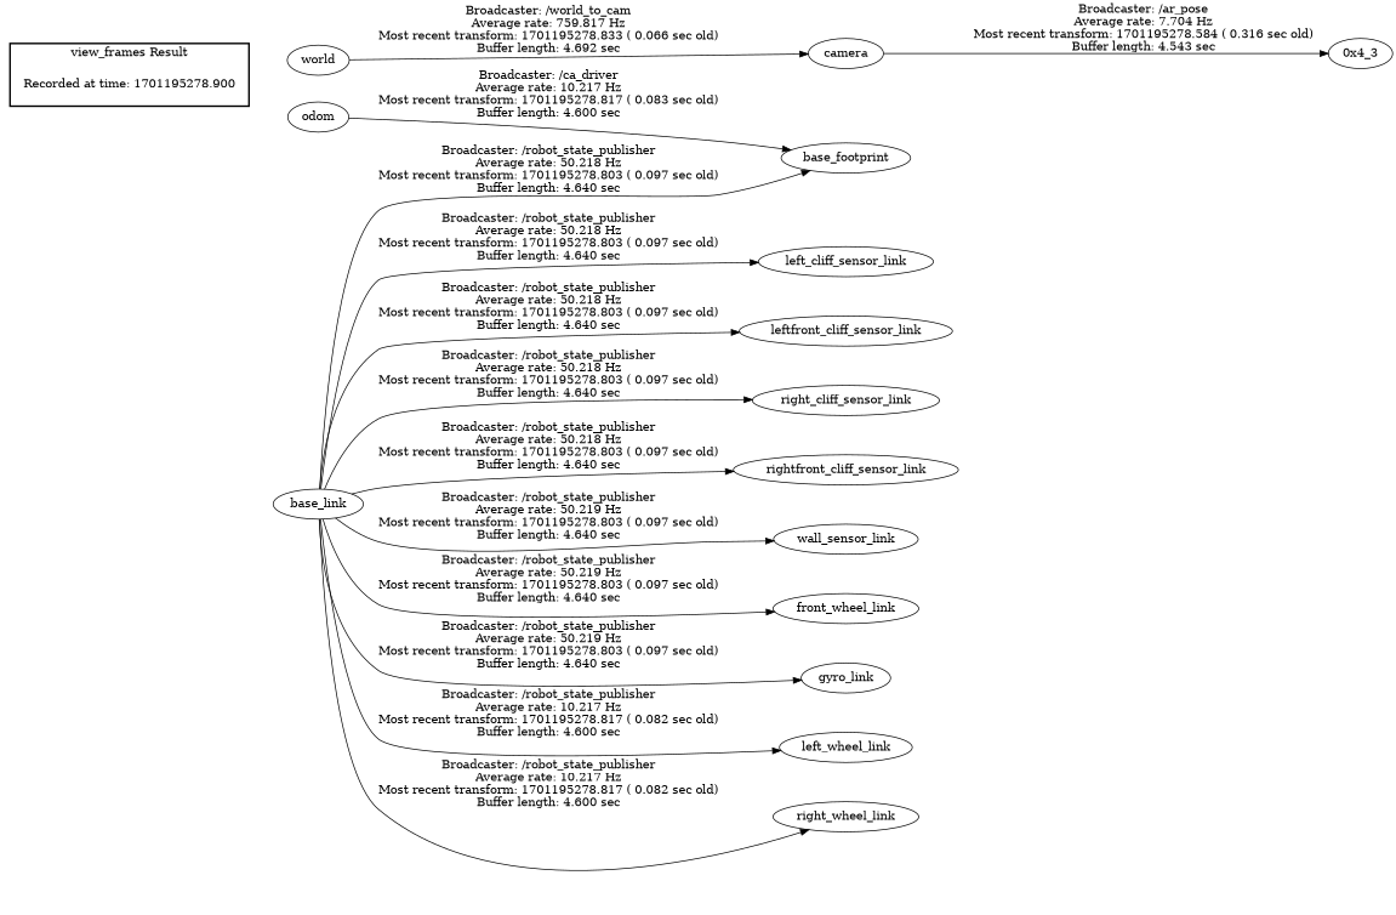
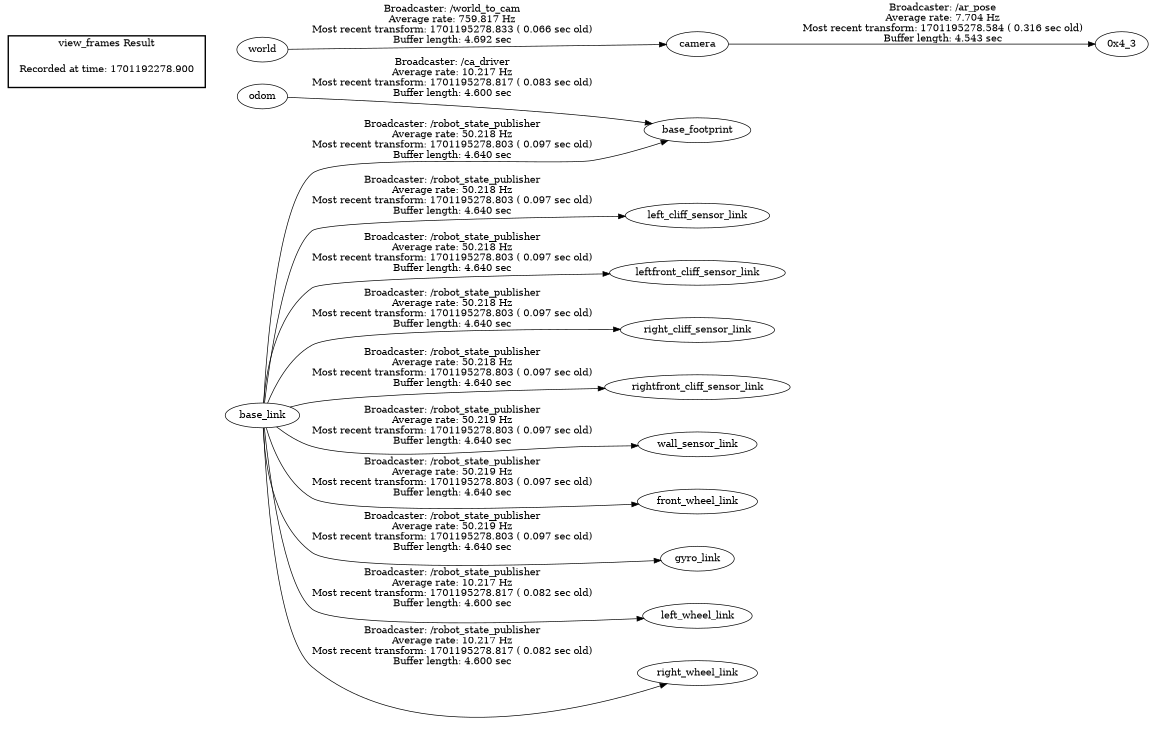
  digraph {
    rankdir=LR
-   "Recorded at time: 1701195278.900" [shape=plaintext]
+   "Recorded at time: 1701195278.900" [shape=plaintext label="Recorded at time: 1701192278.900"]
    world
    odom
    camera
    n5 [label="0x4_3"]
    base_link
    base_footprint
    left_cliff_sensor_link
    leftfront_cliff_sensor_link
    right_cliff_sensor_link
    rightfront_cliff_sensor_link
    wall_sensor_link
    front_wheel_link
    gyro_link
    left_wheel_link
    right_wheel_link
    subgraph cluster_1 {
      color=black
      label="view_frames Result"
      style=bold
      "Recorded at time: 1701195278.900"
    }
    "Recorded at time: 1701195278.900" -> world [style=invis]
    "Recorded at time: 1701195278.900" -> odom [style=invis]
    world -> camera [label="Broadcaster: /world_to_cam\nAverage rate: 759.817 Hz\nMost recent transform: 1701195278.833 ( 0.066 sec old)\nBuffer length: 4.692 sec\n"]
    odom -> base_footprint [label="Broadcaster: /ca_driver\nAverage rate: 10.217 Hz\nMost recent transform: 1701195278.817 ( 0.083 sec old)\nBuffer length: 4.600 sec\n"]
    camera -> n5 [label="Broadcaster: /ar_pose\nAverage rate: 7.704 Hz\nMost recent transform: 1701195278.584 ( 0.316 sec old)\nBuffer length: 4.543 sec\n"]
    base_link -> base_footprint [label="Broadcaster: /robot_state_publisher\nAverage rate: 50.218 Hz\nMost recent transform: 1701195278.803 ( 0.097 sec old)\nBuffer length: 4.640 sec\n"]
    base_link -> left_cliff_sensor_link [label="Broadcaster: /robot_state_publisher\nAverage rate: 50.218 Hz\nMost recent transform: 1701195278.803 ( 0.097 sec old)\nBuffer length: 4.640 sec\n"]
    base_link -> leftfront_cliff_sensor_link [label="Broadcaster: /robot_state_publisher\nAverage rate: 50.218 Hz\nMost recent transform: 1701195278.803 ( 0.097 sec old)\nBuffer length: 4.640 sec\n"]
    base_link -> right_cliff_sensor_link [label="Broadcaster: /robot_state_publisher\nAverage rate: 50.218 Hz\nMost recent transform: 1701195278.803 ( 0.097 sec old)\nBuffer length: 4.640 sec\n"]
    base_link -> rightfront_cliff_sensor_link [label="Broadcaster: /robot_state_publisher\nAverage rate: 50.218 Hz\nMost recent transform: 1701195278.803 ( 0.097 sec old)\nBuffer length: 4.640 sec\n"]
    base_link -> wall_sensor_link [label="Broadcaster: /robot_state_publisher\nAverage rate: 50.219 Hz\nMost recent transform: 1701195278.803 ( 0.097 sec old)\nBuffer length: 4.640 sec\n"]
    base_link -> front_wheel_link [label="Broadcaster: /robot_state_publisher\nAverage rate: 50.219 Hz\nMost recent transform: 1701195278.803 ( 0.097 sec old)\nBuffer length: 4.640 sec\n"]
    base_link -> gyro_link [label="Broadcaster: /robot_state_publisher\nAverage rate: 50.219 Hz\nMost recent transform: 1701195278.803 ( 0.097 sec old)\nBuffer length: 4.640 sec\n"]
    base_link -> left_wheel_link [label="Broadcaster: /robot_state_publisher\nAverage rate: 10.217 Hz\nMost recent transform: 1701195278.817 ( 0.082 sec old)\nBuffer length: 4.600 sec\n"]
    base_link -> right_wheel_link [label="Broadcaster: /robot_state_publisher\nAverage rate: 10.217 Hz\nMost recent transform: 1701195278.817 ( 0.082 sec old)\nBuffer length: 4.600 sec\n"]
  }
